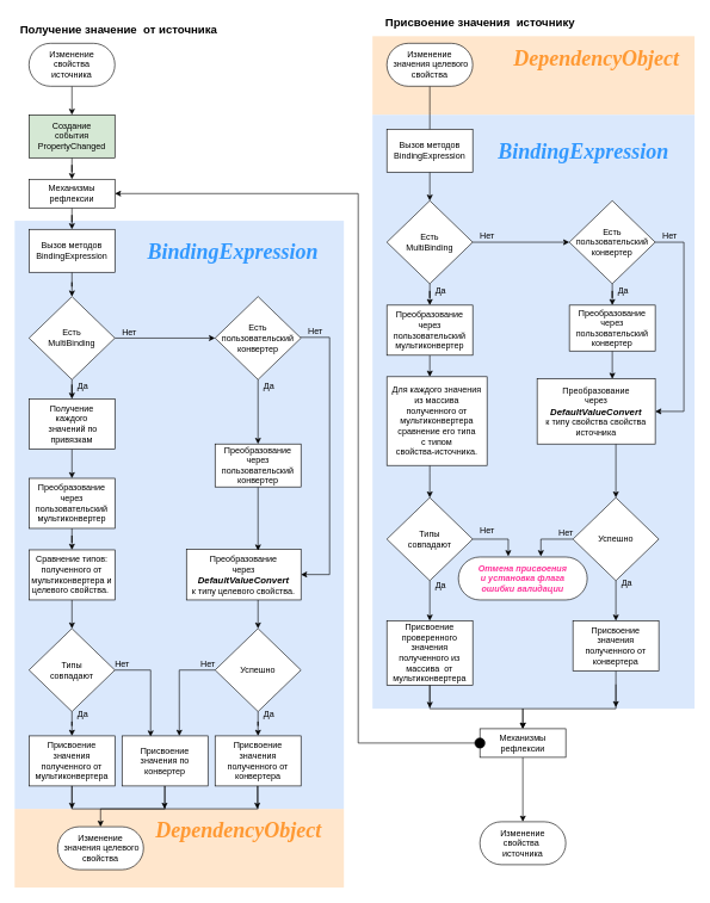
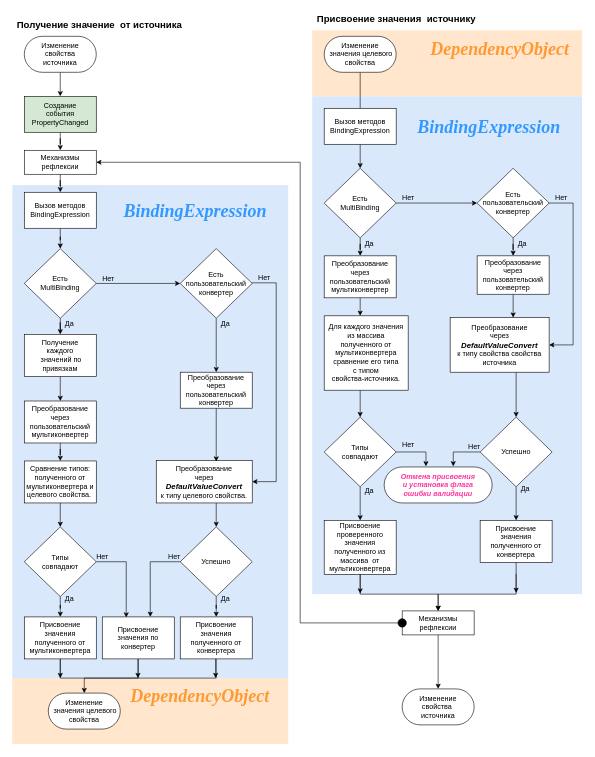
  <mxCell id="0" />
  <mxCell id="1" parent="0" />
  <mxCell id="2" value="" style="whiteSpace=wrap;html=1;fontFamily=Times New Roman;fontSize=30;fillColor=#ffe6cc;strokeColor=none;" vertex="1" parent="1"><mxGeometry x="20" y="1130" width="460" height="110" as="geometry" /></mxCell>
  <mxCell id="3" value="DependencyObject" style="text;html=1;strokeColor=none;fillColor=none;align=center;verticalAlign=middle;whiteSpace=wrap;rounded=0;fontSize=30;fontStyle=3;fontFamily=Times New Roman;fontColor=#FF9933;" vertex="1" parent="1"><mxGeometry x="227.5" y="1150" width="210" height="20" as="geometry" /></mxCell>
  <mxCell id="4" value="" style="whiteSpace=wrap;html=1;fontFamily=Times New Roman;fontSize=30;fillColor=#ffe6cc;strokeColor=none;" vertex="1" parent="1"><mxGeometry x="520" y="50" width="450" height="110" as="geometry" /></mxCell>
  <mxCell id="5" value="" style="rounded=0;whiteSpace=wrap;html=1;fillColor=#dae8fc;strokeColor=none;" parent="1" vertex="1"><mxGeometry x="520" y="160" width="450" height="830" as="geometry" /></mxCell>
  <mxCell id="6" value="" style="rounded=0;whiteSpace=wrap;html=1;fillColor=#dae8fc;strokeColor=none;" parent="1" vertex="1"><mxGeometry x="20" y="308" width="460" height="822" as="geometry" /></mxCell>
  <mxCell id="7" value="" style="edgeStyle=orthogonalEdgeStyle;rounded=0;orthogonalLoop=1;jettySize=auto;html=1;" parent="1" source="8" target="10" edge="1"><mxGeometry relative="1" as="geometry" /></mxCell>
  <mxCell id="8" value="Изменение&lt;br&gt;свойства&lt;br&gt;источника" style="rounded=1;whiteSpace=wrap;html=1;arcSize=50;" parent="1" vertex="1"><mxGeometry x="40" y="60" width="120" height="60" as="geometry" /></mxCell>
  <mxCell id="9" style="edgeStyle=orthogonalEdgeStyle;rounded=0;orthogonalLoop=1;jettySize=auto;html=1;entryX=0.5;entryY=0;entryDx=0;entryDy=0;" parent="1" source="10" target="12" edge="1"><mxGeometry relative="1" as="geometry" /></mxCell>
  <mxCell id="10" value="Создание &lt;br&gt;события PropertyChanged" style="rounded=0;whiteSpace=wrap;html=1;fillColor=#d5e8d4;" parent="1" vertex="1"><mxGeometry x="40" y="160" width="120" height="60" as="geometry" /></mxCell>
  <mxCell id="11" value="" style="edgeStyle=orthogonalEdgeStyle;rounded=0;orthogonalLoop=1;jettySize=auto;html=1;" parent="1" source="12" target="14" edge="1"><mxGeometry relative="1" as="geometry" /></mxCell>
  <mxCell id="12" value="Механизмы рефлексии" style="rounded=0;whiteSpace=wrap;html=1;" parent="1" vertex="1"><mxGeometry x="40" y="250" width="120" height="40" as="geometry" /></mxCell>
  <mxCell id="13" value="" style="edgeStyle=orthogonalEdgeStyle;rounded=0;orthogonalLoop=1;jettySize=auto;html=1;" parent="1" source="14" target="17" edge="1"><mxGeometry relative="1" as="geometry" /></mxCell>
  <mxCell id="14" value="Вызов методов BindingExpression" style="rounded=0;whiteSpace=wrap;html=1;" parent="1" vertex="1"><mxGeometry x="40" y="320" width="120" height="60" as="geometry" /></mxCell>
  <mxCell id="15" style="edgeStyle=orthogonalEdgeStyle;rounded=0;orthogonalLoop=1;jettySize=auto;html=1;entryX=0;entryY=0.5;entryDx=0;entryDy=0;" parent="1" source="17" target="31" edge="1"><mxGeometry relative="1" as="geometry" /></mxCell>
  <mxCell id="16" style="edgeStyle=orthogonalEdgeStyle;rounded=0;orthogonalLoop=1;jettySize=auto;html=1;entryX=0.5;entryY=0;entryDx=0;entryDy=0;" edge="1" parent="1" source="17" target="93"><mxGeometry relative="1" as="geometry" /></mxCell>
  <mxCell id="17" value="Есть &lt;br&gt;MultiBinding" style="rhombus;whiteSpace=wrap;html=1;" parent="1" vertex="1"><mxGeometry x="40" y="414" width="120" height="116" as="geometry" /></mxCell>
  <mxCell id="18" value="" style="edgeStyle=orthogonalEdgeStyle;rounded=0;orthogonalLoop=1;jettySize=auto;html=1;" parent="1" source="19" target="24" edge="1"><mxGeometry relative="1" as="geometry" /></mxCell>
  <mxCell id="19" value="Преобразование&lt;br&gt;через&lt;br&gt;пользовательский&lt;br&gt;мультиконвертер" style="whiteSpace=wrap;html=1;" parent="1" vertex="1"><mxGeometry x="40" y="668" width="120" height="70" as="geometry" /></mxCell>
  <mxCell id="20" value="" style="edgeStyle=orthogonalEdgeStyle;rounded=0;orthogonalLoop=1;jettySize=auto;html=1;" parent="1" source="22" target="25" edge="1"><mxGeometry relative="1" as="geometry" /></mxCell>
  <mxCell id="21" style="edgeStyle=orthogonalEdgeStyle;rounded=0;orthogonalLoop=1;jettySize=auto;html=1;entryX=0.333;entryY=0.014;entryDx=0;entryDy=0;entryPerimeter=0;" parent="1" source="22" target="27" edge="1"><mxGeometry relative="1" as="geometry"><mxPoint x="200" y="1148" as="targetPoint" /></mxGeometry></mxCell>
  <mxCell id="22" value="Типы &lt;br&gt;совпадают" style="rhombus;whiteSpace=wrap;html=1;" parent="1" vertex="1"><mxGeometry x="40" y="878" width="120" height="116" as="geometry" /></mxCell>
  <mxCell id="23" value="" style="edgeStyle=orthogonalEdgeStyle;rounded=0;orthogonalLoop=1;jettySize=auto;html=1;" parent="1" source="24" target="22" edge="1"><mxGeometry relative="1" as="geometry" /></mxCell>
  <mxCell id="24" value="Сравнение типов: полученного от мультиконвертера и целевого свойства.&amp;nbsp;" style="whiteSpace=wrap;html=1;" parent="1" vertex="1"><mxGeometry x="40" y="768" width="120" height="70" as="geometry" /></mxCell>
  <mxCell id="25" value="Присвоение значения полученного от мультиконвертера" style="whiteSpace=wrap;html=1;" parent="1" vertex="1"><mxGeometry x="40" y="1028" width="120" height="70" as="geometry" /></mxCell>
  <mxCell id="26" style="edgeStyle=orthogonalEdgeStyle;rounded=0;orthogonalLoop=1;jettySize=auto;html=1;entryX=0.5;entryY=0;entryDx=0;entryDy=0;" parent="1" source="27" target="28" edge="1"><mxGeometry relative="1" as="geometry"><mxPoint x="230" y="1146" as="targetPoint" /><Array as="points"><mxPoint x="230" y="1130" /><mxPoint x="140" y="1130" /></Array></mxGeometry></mxCell>
  <mxCell id="27" value="Присвоение значения по конвертер" style="whiteSpace=wrap;html=1;" parent="1" vertex="1"><mxGeometry x="170" y="1028" width="120" height="70" as="geometry" /></mxCell>
  <mxCell id="28" value="Изменение&lt;br&gt;&amp;nbsp;значения целевого свойства" style="rounded=1;whiteSpace=wrap;html=1;arcSize=50;" parent="1" vertex="1"><mxGeometry x="80" y="1155" width="120" height="60" as="geometry" /></mxCell>
  <mxCell id="29" value="" style="edgeStyle=orthogonalEdgeStyle;rounded=0;orthogonalLoop=1;jettySize=auto;html=1;" parent="1" source="31" target="35" edge="1"><mxGeometry relative="1" as="geometry" /></mxCell>
  <mxCell id="30" style="edgeStyle=orthogonalEdgeStyle;rounded=0;orthogonalLoop=1;jettySize=auto;html=1;entryX=1;entryY=0.5;entryDx=0;entryDy=0;" parent="1" source="31" target="33" edge="1"><mxGeometry relative="1" as="geometry"><Array as="points"><mxPoint x="460" y="471" /><mxPoint x="460" y="803" /></Array></mxGeometry></mxCell>
  <mxCell id="31" value="Есть &lt;br&gt;пользовательский&lt;br&gt;конвертер" style="rhombus;whiteSpace=wrap;html=1;" parent="1" vertex="1"><mxGeometry x="300" y="414" width="120" height="116" as="geometry" /></mxCell>
  <mxCell id="32" value="" style="edgeStyle=orthogonalEdgeStyle;rounded=0;orthogonalLoop=1;jettySize=auto;html=1;fontSize=16;" parent="1" source="33" target="78" edge="1"><mxGeometry relative="1" as="geometry"><Array as="points"><mxPoint x="360" y="858" /><mxPoint x="360" y="858" /></Array></mxGeometry></mxCell>
  <mxCell id="33" value="Преобразование&lt;br&gt;через&lt;br&gt;&lt;b&gt;&lt;i&gt;&lt;font style=&quot;font-size: 13px&quot;&gt;DefaultValueConvert&lt;br&gt;&lt;/font&gt;&lt;/i&gt;&lt;/b&gt;к типу целевого свойства." style="whiteSpace=wrap;html=1;" parent="1" vertex="1"><mxGeometry x="260" y="767" width="160" height="71" as="geometry" /></mxCell>
  <mxCell id="34" style="edgeStyle=orthogonalEdgeStyle;rounded=0;orthogonalLoop=1;jettySize=auto;html=1;entryX=0.625;entryY=0.028;entryDx=0;entryDy=0;entryPerimeter=0;" parent="1" source="35" target="33" edge="1"><mxGeometry relative="1" as="geometry"><mxPoint x="360" y="767" as="targetPoint" /><Array as="points" /></mxGeometry></mxCell>
  <mxCell id="35" value="Преобразование&lt;br&gt;через&lt;br&gt;пользовательский&lt;br&gt;конвертер" style="whiteSpace=wrap;html=1;" parent="1" vertex="1"><mxGeometry x="300" y="620" width="120" height="60" as="geometry" /></mxCell>
  <mxCell id="36" value="Да" style="text;html=1;align=center;verticalAlign=middle;resizable=0;points=[];autosize=1;" parent="1" vertex="1"><mxGeometry x="100" y="530" width="30" height="20" as="geometry" /></mxCell>
  <mxCell id="37" value="Нет" style="text;html=1;align=center;verticalAlign=middle;resizable=0;points=[];autosize=1;" parent="1" vertex="1"><mxGeometry x="160" y="454" width="40" height="20" as="geometry" /></mxCell>
  <mxCell id="38" value="Да" style="text;html=1;align=center;verticalAlign=middle;resizable=0;points=[];autosize=1;" parent="1" vertex="1"><mxGeometry x="360" y="529" width="30" height="20" as="geometry" /></mxCell>
  <mxCell id="39" value="Нет" style="text;html=1;align=center;verticalAlign=middle;resizable=0;points=[];autosize=1;" parent="1" vertex="1"><mxGeometry x="420" y="453" width="40" height="20" as="geometry" /></mxCell>
  <mxCell id="40" value="Получение значение&amp;nbsp; от источника" style="text;html=1;align=center;verticalAlign=middle;resizable=0;points=[];autosize=1;fontSize=16;fontStyle=1" parent="1" vertex="1"><mxGeometry x="20" y="30" width="290" height="20" as="geometry" /></mxCell>
- <mxCell id="41" value="Присвоение значения&amp;nbsp; источнику" style="text;html=1;align=center;verticalAlign=middle;resizable=0;points=[];autosize=1;fontSize=16;fontStyle=1" parent="1" vertex="1"><mxGeometry x="530" y="20" width="280" height="20" as="geometry" /></mxCell>
+ <mxCell id="41" value="Присвоение значения&amp;nbsp; источнику" style="text;html=1;align=center;verticalAlign=middle;resizable=0;points=[];autosize=1;fontSize=16;fontStyle=1" parent="1" vertex="1"><mxGeometry x="520" y="20" width="280" height="20" as="geometry" /></mxCell>
  <mxCell id="42" value="" style="edgeStyle=orthogonalEdgeStyle;rounded=0;orthogonalLoop=1;jettySize=auto;html=1;" parent="1" source="43" edge="1"><mxGeometry relative="1" as="geometry"><mxPoint x="600" y="190" as="targetPoint" /></mxGeometry></mxCell>
  <mxCell id="43" value="Изменение&lt;br&gt;&amp;nbsp;значения целевого свойства" style="rounded=1;whiteSpace=wrap;html=1;arcSize=50;" parent="1" vertex="1"><mxGeometry x="540" y="60" width="120" height="60" as="geometry" /></mxCell>
  <mxCell id="44" style="edgeStyle=orthogonalEdgeStyle;rounded=0;orthogonalLoop=1;jettySize=auto;html=1;" parent="1" source="46" target="51" edge="1"><mxGeometry relative="1" as="geometry" /></mxCell>
  <mxCell id="45" style="edgeStyle=orthogonalEdgeStyle;rounded=0;orthogonalLoop=1;jettySize=auto;html=1;entryX=0.5;entryY=0;entryDx=0;entryDy=0;" parent="1" source="46" target="55" edge="1"><mxGeometry relative="1" as="geometry" /></mxCell>
  <mxCell id="46" value="Есть &lt;br&gt;MultiBinding" style="rhombus;whiteSpace=wrap;html=1;" parent="1" vertex="1"><mxGeometry x="540" y="280" width="120" height="116" as="geometry" /></mxCell>
  <mxCell id="47" value="Да" style="text;html=1;align=center;verticalAlign=middle;resizable=0;points=[];autosize=1;" parent="1" vertex="1"><mxGeometry x="600" y="396" width="30" height="20" as="geometry" /></mxCell>
  <mxCell id="48" value="Нет" style="text;html=1;align=center;verticalAlign=middle;resizable=0;points=[];autosize=1;" parent="1" vertex="1"><mxGeometry x="660" y="320" width="40" height="20" as="geometry" /></mxCell>
  <mxCell id="49" style="edgeStyle=orthogonalEdgeStyle;rounded=0;orthogonalLoop=1;jettySize=auto;html=1;entryX=0.5;entryY=0;entryDx=0;entryDy=0;" parent="1" source="51" target="57" edge="1"><mxGeometry relative="1" as="geometry" /></mxCell>
  <mxCell id="50" style="edgeStyle=orthogonalEdgeStyle;rounded=0;orthogonalLoop=1;jettySize=auto;html=1;entryX=1;entryY=0.5;entryDx=0;entryDy=0;exitX=1;exitY=0.5;exitDx=0;exitDy=0;" parent="1" source="51" target="59" edge="1"><mxGeometry relative="1" as="geometry"><Array as="points"><mxPoint x="955" y="338" /><mxPoint x="955" y="575" /></Array></mxGeometry></mxCell>
  <mxCell id="51" value="Есть &lt;br&gt;пользовательский&lt;br&gt;конвертер" style="rhombus;whiteSpace=wrap;html=1;" parent="1" vertex="1"><mxGeometry x="795" y="280" width="120" height="116" as="geometry" /></mxCell>
  <mxCell id="52" value="Нет" style="text;html=1;align=center;verticalAlign=middle;resizable=0;points=[];autosize=1;" parent="1" vertex="1"><mxGeometry x="915" y="320" width="40" height="20" as="geometry" /></mxCell>
  <mxCell id="53" value="Да" style="text;html=1;align=center;verticalAlign=middle;resizable=0;points=[];autosize=1;" parent="1" vertex="1"><mxGeometry x="855" y="396" width="30" height="20" as="geometry" /></mxCell>
  <mxCell id="54" value="" style="edgeStyle=orthogonalEdgeStyle;rounded=0;orthogonalLoop=1;jettySize=auto;html=1;" parent="1" source="55" target="61" edge="1"><mxGeometry relative="1" as="geometry"><Array as="points"><mxPoint x="600" y="516" /><mxPoint x="600" y="516" /></Array></mxGeometry></mxCell>
  <mxCell id="55" value="Преобразование&lt;br&gt;через&lt;br&gt;пользовательский&lt;br&gt;мультиконвертер" style="whiteSpace=wrap;html=1;" parent="1" vertex="1"><mxGeometry x="540" y="426" width="120" height="70" as="geometry" /></mxCell>
  <mxCell id="56" value="" style="edgeStyle=orthogonalEdgeStyle;rounded=0;orthogonalLoop=1;jettySize=auto;html=1;" parent="1" source="57" target="59" edge="1"><mxGeometry relative="1" as="geometry"><Array as="points"><mxPoint x="855" y="520" /><mxPoint x="855" y="520" /></Array></mxGeometry></mxCell>
  <mxCell id="57" value="Преобразование&lt;br&gt;через&lt;br&gt;пользовательский&lt;br&gt;конвертер" style="whiteSpace=wrap;html=1;" parent="1" vertex="1"><mxGeometry x="795" y="426" width="120" height="64" as="geometry" /></mxCell>
  <mxCell id="58" style="edgeStyle=orthogonalEdgeStyle;rounded=0;orthogonalLoop=1;jettySize=auto;html=1;entryX=0.5;entryY=0;entryDx=0;entryDy=0;startArrow=none;startFill=0;startSize=14;endArrow=classic;endFill=1;fontSize=16;fontColor=#FF3399;" parent="1" source="59" target="85" edge="1"><mxGeometry relative="1" as="geometry"><mxPoint x="855" y="627" as="targetPoint" /><Array as="points"><mxPoint x="860" y="610" /><mxPoint x="860" y="610" /></Array></mxGeometry></mxCell>
  <mxCell id="59" value="Преобразование&lt;br&gt;через&lt;br&gt;&lt;b&gt;&lt;i&gt;&lt;font style=&quot;font-size: 13px&quot;&gt;DefaultValueConvert &lt;/font&gt;&lt;/i&gt;&lt;/b&gt;&lt;br&gt;к типу свойства свойства источника" style="whiteSpace=wrap;html=1;" parent="1" vertex="1"><mxGeometry x="750" y="529" width="165" height="91" as="geometry" /></mxCell>
  <mxCell id="60" value="" style="edgeStyle=orthogonalEdgeStyle;rounded=0;orthogonalLoop=1;jettySize=auto;html=1;" parent="1" source="61" target="64" edge="1"><mxGeometry relative="1" as="geometry"><Array as="points"><mxPoint x="600" y="660" /><mxPoint x="600" y="660" /></Array></mxGeometry></mxCell>
  <mxCell id="61" value="Для каждого значения из массива&lt;br&gt;полученного от мультиконвертера сравнение его типа&lt;br&gt;с типом&lt;br&gt;&amp;nbsp;свойства-источника.&amp;nbsp;" style="whiteSpace=wrap;html=1;" parent="1" vertex="1"><mxGeometry x="540" y="526" width="140" height="124" as="geometry" /></mxCell>
  <mxCell id="62" value="" style="edgeStyle=orthogonalEdgeStyle;rounded=0;orthogonalLoop=1;jettySize=auto;html=1;" parent="1" source="64" target="66" edge="1"><mxGeometry relative="1" as="geometry" /></mxCell>
  <mxCell id="63" style="edgeStyle=orthogonalEdgeStyle;rounded=0;orthogonalLoop=1;jettySize=auto;html=1;entryX=0.387;entryY=-0.017;entryDx=0;entryDy=0;entryPerimeter=0;exitX=1;exitY=0.5;exitDx=0;exitDy=0;" parent="1" source="64" target="90" edge="1"><mxGeometry relative="1" as="geometry"><mxPoint x="709.96" y="1158" as="targetPoint" /></mxGeometry></mxCell>
  <mxCell id="64" value="Типы &lt;br&gt;совпадают" style="rhombus;whiteSpace=wrap;html=1;" parent="1" vertex="1"><mxGeometry x="540" y="695" width="120" height="116" as="geometry" /></mxCell>
  <mxCell id="65" style="edgeStyle=orthogonalEdgeStyle;rounded=0;orthogonalLoop=1;jettySize=auto;html=1;entryX=0.5;entryY=0;entryDx=0;entryDy=0;exitX=0.5;exitY=1;exitDx=0;exitDy=0;" parent="1" source="66" target="74" edge="1"><mxGeometry relative="1" as="geometry"><Array as="points"><mxPoint x="600" y="990" /><mxPoint x="730" y="990" /></Array></mxGeometry></mxCell>
  <mxCell id="66" value="Присвоение проверенного значения полученного из массива&amp;nbsp; от мультиконвертера" style="whiteSpace=wrap;html=1;" parent="1" vertex="1"><mxGeometry x="540" y="867" width="120" height="90" as="geometry" /></mxCell>
  <mxCell id="67" value="Да" style="text;html=1;align=center;verticalAlign=middle;resizable=0;points=[];autosize=1;" parent="1" vertex="1"><mxGeometry x="100" y="988" width="30" height="20" as="geometry" /></mxCell>
  <mxCell id="68" value="Нет" style="text;html=1;align=center;verticalAlign=middle;resizable=0;points=[];autosize=1;" parent="1" vertex="1"><mxGeometry x="150" y="918" width="40" height="20" as="geometry" /></mxCell>
  <mxCell id="69" value="Да" style="text;html=1;align=center;verticalAlign=middle;resizable=0;points=[];autosize=1;" parent="1" vertex="1"><mxGeometry x="600" y="808" width="30" height="20" as="geometry" /></mxCell>
  <mxCell id="70" value="Нет" style="text;html=1;align=center;verticalAlign=middle;resizable=0;points=[];autosize=1;" parent="1" vertex="1"><mxGeometry x="660" y="732" width="40" height="20" as="geometry" /></mxCell>
  <mxCell id="71" style="edgeStyle=orthogonalEdgeStyle;rounded=0;orthogonalLoop=1;jettySize=auto;html=1;" parent="1" source="72" target="46" edge="1"><mxGeometry relative="1" as="geometry" /></mxCell>
  <mxCell id="72" value="Вызов методов BindingExpression" style="rounded=0;whiteSpace=wrap;html=1;" parent="1" vertex="1"><mxGeometry x="540" y="180" width="120" height="60" as="geometry" /></mxCell>
  <mxCell id="73" style="edgeStyle=orthogonalEdgeStyle;rounded=0;orthogonalLoop=1;jettySize=auto;html=1;entryX=0.5;entryY=0;entryDx=0;entryDy=0;" parent="1" source="74" target="75" edge="1"><mxGeometry relative="1" as="geometry" /></mxCell>
  <mxCell id="74" value="Механизмы рефлексии" style="rounded=0;whiteSpace=wrap;html=1;" parent="1" vertex="1"><mxGeometry x="670" y="1018" width="120" height="40" as="geometry" /></mxCell>
  <mxCell id="75" value="Изменение&lt;br&gt;свойства&amp;nbsp;&lt;br&gt;источника" style="rounded=1;whiteSpace=wrap;html=1;arcSize=50;" parent="1" vertex="1"><mxGeometry x="670" y="1148" width="120" height="60" as="geometry" /></mxCell>
  <mxCell id="76" style="edgeStyle=orthogonalEdgeStyle;rounded=0;orthogonalLoop=1;jettySize=auto;html=1;entryX=0.667;entryY=0;entryDx=0;entryDy=0;fontSize=16;entryPerimeter=0;exitX=0;exitY=0.5;exitDx=0;exitDy=0;" parent="1" source="78" target="27" edge="1"><mxGeometry relative="1" as="geometry" /></mxCell>
  <mxCell id="77" style="edgeStyle=orthogonalEdgeStyle;rounded=0;orthogonalLoop=1;jettySize=auto;html=1;entryX=0.5;entryY=0;entryDx=0;entryDy=0;fontSize=16;" parent="1" source="78" target="80" edge="1"><mxGeometry relative="1" as="geometry" /></mxCell>
  <mxCell id="78" value="Успешно" style="rhombus;whiteSpace=wrap;html=1;" parent="1" vertex="1"><mxGeometry x="300" y="878" width="120" height="116" as="geometry" /></mxCell>
  <mxCell id="79" style="edgeStyle=orthogonalEdgeStyle;rounded=0;orthogonalLoop=1;jettySize=auto;html=1;entryX=0.5;entryY=1;entryDx=0;entryDy=0;fontSize=16;exitX=0.5;exitY=1;exitDx=0;exitDy=0;endArrow=none;endFill=0;" parent="1" source="80" target="25" edge="1"><mxGeometry relative="1" as="geometry"><Array as="points"><mxPoint x="360" y="1130" /><mxPoint x="100" y="1130" /></Array></mxGeometry></mxCell>
  <mxCell id="80" value="Присвоение значения полученного от конвертера" style="whiteSpace=wrap;html=1;" parent="1" vertex="1"><mxGeometry x="300" y="1028" width="120" height="70" as="geometry" /></mxCell>
  <mxCell id="81" value="Да" style="text;html=1;align=center;verticalAlign=middle;resizable=0;points=[];autosize=1;" parent="1" vertex="1"><mxGeometry x="360" y="988" width="30" height="20" as="geometry" /></mxCell>
  <mxCell id="82" value="Нет" style="text;html=1;align=center;verticalAlign=middle;resizable=0;points=[];autosize=1;" parent="1" vertex="1"><mxGeometry x="270" y="918" width="40" height="20" as="geometry" /></mxCell>
  <mxCell id="83" style="edgeStyle=orthogonalEdgeStyle;rounded=0;orthogonalLoop=1;jettySize=auto;html=1;fontSize=16;exitX=0;exitY=0.5;exitDx=0;exitDy=0;entryX=0.64;entryY=-0.017;entryDx=0;entryDy=0;entryPerimeter=0;" parent="1" source="85" target="90" edge="1"><mxGeometry relative="1" as="geometry"><mxPoint x="750" y="1158" as="targetPoint" /><Array as="points"><mxPoint x="755" y="753" /></Array></mxGeometry></mxCell>
  <mxCell id="84" value="" style="edgeStyle=orthogonalEdgeStyle;rounded=0;orthogonalLoop=1;jettySize=auto;html=1;fontSize=16;entryX=0.5;entryY=0;entryDx=0;entryDy=0;" parent="1" source="85" target="89" edge="1"><mxGeometry relative="1" as="geometry"><mxPoint x="860" y="777" as="targetPoint" /></mxGeometry></mxCell>
  <mxCell id="85" value="Успешно" style="rhombus;whiteSpace=wrap;html=1;" parent="1" vertex="1"><mxGeometry x="800" y="695" width="120" height="116" as="geometry" /></mxCell>
  <mxCell id="86" value="Нет" style="text;html=1;align=center;verticalAlign=middle;resizable=0;points=[];autosize=1;" parent="1" vertex="1"><mxGeometry x="770" y="735" width="40" height="20" as="geometry" /></mxCell>
  <mxCell id="87" value="Да" style="text;html=1;align=center;verticalAlign=middle;resizable=0;points=[];autosize=1;" parent="1" vertex="1"><mxGeometry x="860" y="805" width="30" height="20" as="geometry" /></mxCell>
  <mxCell id="88" style="edgeStyle=orthogonalEdgeStyle;rounded=0;orthogonalLoop=1;jettySize=auto;html=1;entryX=0.5;entryY=0;entryDx=0;entryDy=0;fontSize=16;exitX=0.5;exitY=1;exitDx=0;exitDy=0;" parent="1" source="89" target="74" edge="1"><mxGeometry relative="1" as="geometry"><Array as="points"><mxPoint x="860" y="990" /><mxPoint x="730" y="990" /></Array></mxGeometry></mxCell>
  <mxCell id="89" value="Присвоение значения полученного от конвертера" style="whiteSpace=wrap;html=1;" parent="1" vertex="1"><mxGeometry x="800" y="867" width="120" height="70" as="geometry" /></mxCell>
  <mxCell id="90" value="Отмена присвоения &lt;br&gt;и установка флага &lt;br&gt;ошибки валидации" style="rounded=1;whiteSpace=wrap;html=1;arcSize=50;fontColor=#FF3399;fontStyle=3" parent="1" vertex="1"><mxGeometry x="640" y="778" width="180" height="60" as="geometry" /></mxCell>
  <mxCell id="91" style="edgeStyle=orthogonalEdgeStyle;rounded=0;orthogonalLoop=1;jettySize=auto;html=1;entryX=1;entryY=0.5;entryDx=0;entryDy=0;exitX=0;exitY=0.5;exitDx=0;exitDy=0;startArrow=oval;startFill=1;startSize=14;" parent="1" source="74" target="12" edge="1"><mxGeometry relative="1" as="geometry"><Array as="points"><mxPoint x="500" y="1038" /><mxPoint x="500" y="270" /></Array></mxGeometry></mxCell>
  <mxCell id="92" style="edgeStyle=orthogonalEdgeStyle;rounded=0;orthogonalLoop=1;jettySize=auto;html=1;entryX=0.5;entryY=0;entryDx=0;entryDy=0;" edge="1" parent="1" source="93" target="19"><mxGeometry relative="1" as="geometry" /></mxCell>
  <mxCell id="93" value="Получение&lt;br&gt;каждого&lt;br&gt;&amp;nbsp;значений по привязкам" style="whiteSpace=wrap;html=1;" vertex="1" parent="1"><mxGeometry x="40" y="557" width="120" height="70" as="geometry" /></mxCell>
  <mxCell id="94" value="BindingExpression" style="text;html=1;strokeColor=none;fillColor=none;align=center;verticalAlign=middle;whiteSpace=wrap;rounded=0;fontSize=30;fontStyle=3;fontFamily=Times New Roman;fontColor=#3399FF;" vertex="1" parent="1"><mxGeometry x="220" y="340" width="210" height="20" as="geometry" /></mxCell>
  <mxCell id="95" value="BindingExpression" style="text;html=1;strokeColor=none;fillColor=none;align=center;verticalAlign=middle;whiteSpace=wrap;rounded=0;fontSize=30;fontStyle=3;fontFamily=Times New Roman;fontColor=#3399FF;" vertex="1" parent="1"><mxGeometry x="710" y="200" width="210" height="20" as="geometry" /></mxCell>
  <mxCell id="96" value="DependencyObject" style="text;html=1;strokeColor=none;fillColor=none;align=center;verticalAlign=middle;whiteSpace=wrap;rounded=0;fontSize=30;fontStyle=3;fontFamily=Times New Roman;fontColor=#FF9933;" vertex="1" parent="1"><mxGeometry x="727.5" y="70" width="210" height="20" as="geometry" /></mxCell>
  <mxCell id="97" value="" style="endArrow=classic;html=1;fontFamily=Times New Roman;fontSize=30;fontColor=#FF9933;exitX=0.5;exitY=1;exitDx=0;exitDy=0;" edge="1" parent="1" source="25"><mxGeometry width="50" height="50" relative="1" as="geometry"><mxPoint x="420" y="1010" as="sourcePoint" /><mxPoint x="100" y="1130" as="targetPoint" /></mxGeometry></mxCell>
  <mxCell id="98" value="" style="endArrow=classic;html=1;fontFamily=Times New Roman;fontSize=30;fontColor=#FF9933;exitX=0.5;exitY=1;exitDx=0;exitDy=0;" edge="1" parent="1"><mxGeometry width="50" height="50" relative="1" as="geometry"><mxPoint x="229.5" y="1098" as="sourcePoint" /><mxPoint x="229.5" y="1130" as="targetPoint" /></mxGeometry></mxCell>
  <mxCell id="99" value="" style="endArrow=classic;html=1;fontFamily=Times New Roman;fontSize=30;fontColor=#FF9933;exitX=0.5;exitY=1;exitDx=0;exitDy=0;" edge="1" parent="1"><mxGeometry width="50" height="50" relative="1" as="geometry"><mxPoint x="359" y="1098" as="sourcePoint" /><mxPoint x="359" y="1130" as="targetPoint" /></mxGeometry></mxCell>
  <mxCell id="100" value="" style="endArrow=classic;html=1;fontFamily=Times New Roman;fontSize=30;fontColor=#FF9933;exitX=0.5;exitY=1;exitDx=0;exitDy=0;" edge="1" parent="1"><mxGeometry width="50" height="50" relative="1" as="geometry"><mxPoint x="600" y="957" as="sourcePoint" /><mxPoint x="600" y="989" as="targetPoint" /></mxGeometry></mxCell>
  <mxCell id="101" value="" style="endArrow=classic;html=1;fontFamily=Times New Roman;fontSize=30;fontColor=#FF9933;exitX=0.5;exitY=1;exitDx=0;exitDy=0;" edge="1" parent="1"><mxGeometry width="50" height="50" relative="1" as="geometry"><mxPoint x="860" y="956" as="sourcePoint" /><mxPoint x="860" y="988" as="targetPoint" /></mxGeometry></mxCell>
